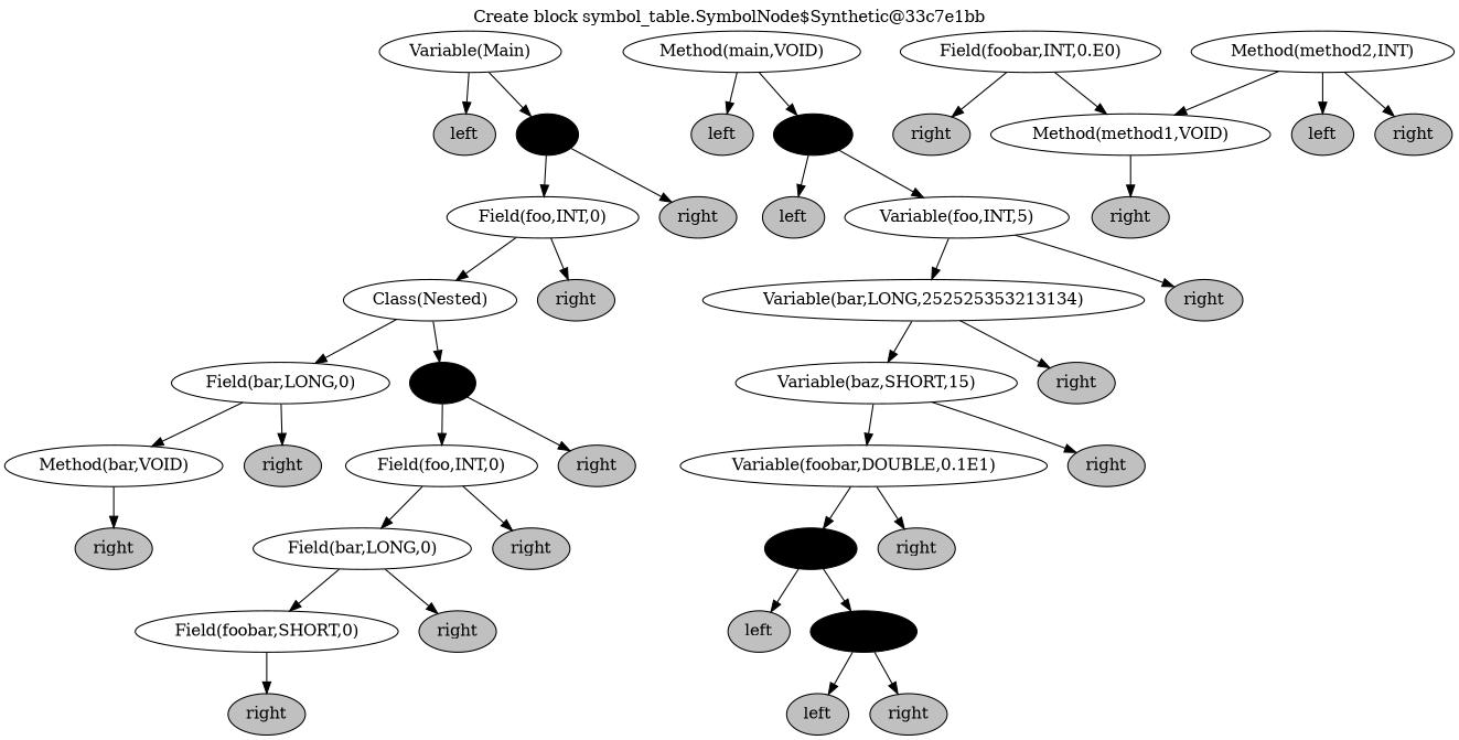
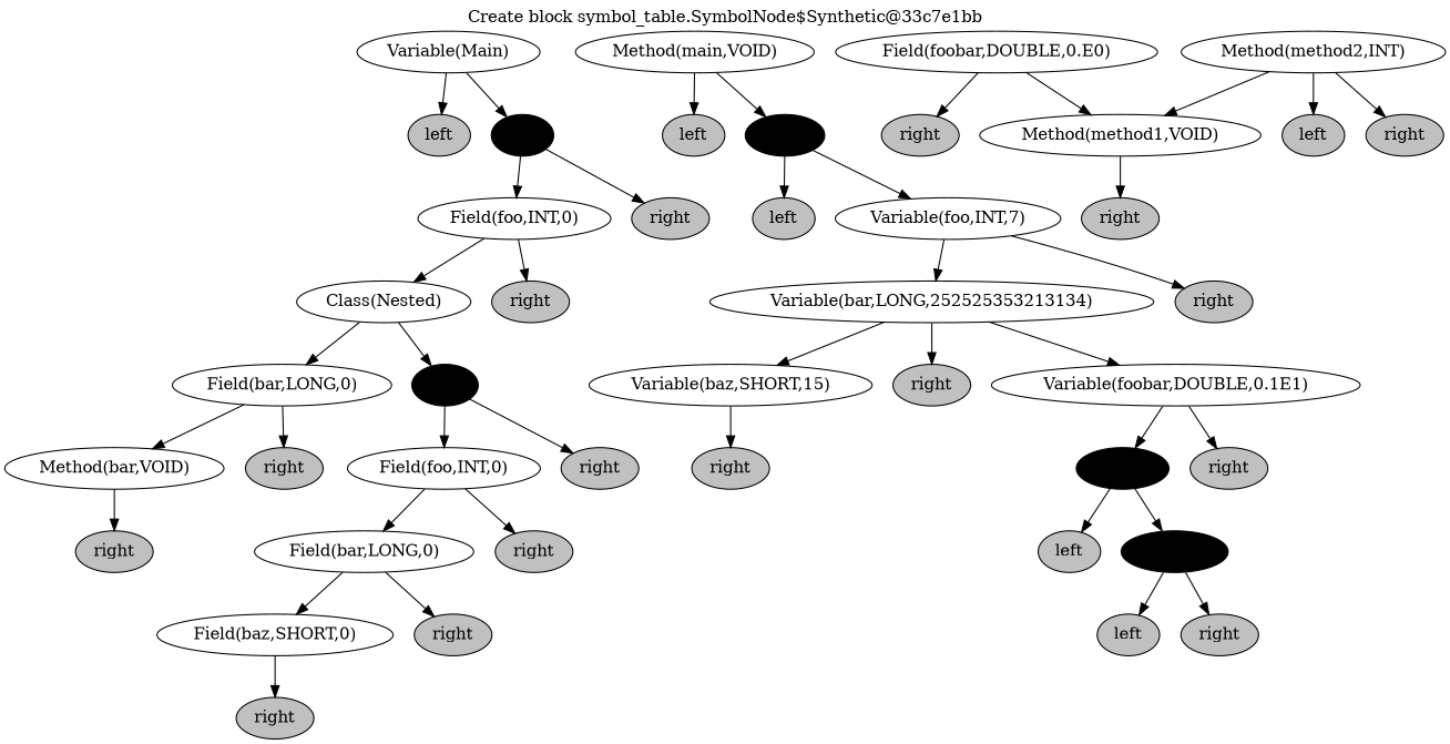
  digraph {
    label="Create block symbol_table.SymbolNode$Synthetic@33c7e1bb"
    labelloc=t
    node [fillcolor=gray style=filled]
    n0 [label="Variable(Main)" fillcolor="" style=""]
    n1 [label=left]
    n2 [fillcolor=black]
    n5 [label="Field(foo,INT,0)" fillcolor="" style=""]
    n6 [label=right]
    n11 [label="Class(Nested)" fillcolor="" style=""]
    n12 [label=right]
    n23 [label="Field(bar,LONG,0)" fillcolor="" style=""]
    n24 [fillcolor=black]
    n47 [label="Method(bar,VOID)" fillcolor="" style=""]
    n48 [label=right]
    n49 [label="Field(foo,INT,0)" fillcolor="" style=""]
    n50 [label=right]
    n96 [label=right]
    n99 [label="Field(bar,LONG,0)" fillcolor="" style=""]
    n100 [label=right]
    n95 [label="Method(main,VOID)" fillcolor="" style=""]
    n191 [label=left]
    n192 [fillcolor=black]
    n385 [label=left]
-   n386 [label="Variable(foo,INT,5)" fillcolor="" style=""]
+   n386 [label="Variable(foo,INT,7)" fillcolor="" style=""]
    n773 [label="Variable(bar,LONG,252525353213134)" fillcolor="" style=""]
    n774 [label=right]
    n1547 [label="Variable(baz,SHORT,15)" fillcolor="" style=""]
    n1548 [label=right]
    n3095 [label="Variable(foobar,DOUBLE,0.1E1)" fillcolor="" style=""]
    n3096 [label=right]
    n6191 [fillcolor=black]
    n6192 [label=right]
    n12383 [label=left]
    n12384 [fillcolor=black]
    n24769 [label=left]
    n24770 [label=right]
-   n199 [label="Field(foobar,SHORT,0)" fillcolor="" style=""]
+   n199 [label="Field(baz,SHORT,0)" fillcolor="" style=""]
    n200 [label=right]
    n400 [label=right]
-   n399 [label="Field(foobar,INT,0.E0)" fillcolor="" style=""]
+   n399 [label="Field(foobar,DOUBLE,0.E0)" fillcolor="" style=""]
    n799 [label="Method(method1,VOID)" fillcolor="" style=""]
    n800 [label=right]
    n1600 [label=right]
    n1599 [label="Method(method2,INT)" fillcolor="" style=""]
    n3199 [label=left]
    n3200 [label=right]
    n0 -> n1
    n0 -> n2
    n2 -> n5
    n2 -> n6
    n5 -> n11
    n5 -> n12
    n11 -> n23
    n11 -> n24
    n23 -> n47
    n23 -> n48
    n24 -> n49
    n24 -> n50
    n47 -> n96
    n49 -> n99
    n49 -> n100
    n99 -> n199
    n99 -> n200
    n95 -> n191
    n95 -> n192
    n192 -> n385
    n192 -> n386
    n386 -> n773
    n386 -> n774
    n773 -> n1547
    n773 -> n1548
-   n1547 -> n3095
+   n773 -> n3095
    n1547 -> n3096
    n3095 -> n6191
    n3095 -> n6192
    n6191 -> n12383
    n6191 -> n12384
    n12384 -> n24769
    n12384 -> n24770
    n199 -> n400
    n399 -> n799
    n399 -> n800
    n799 -> n1600
    n1599 -> n799
    n1599 -> n3199
    n1599 -> n3200
  }
